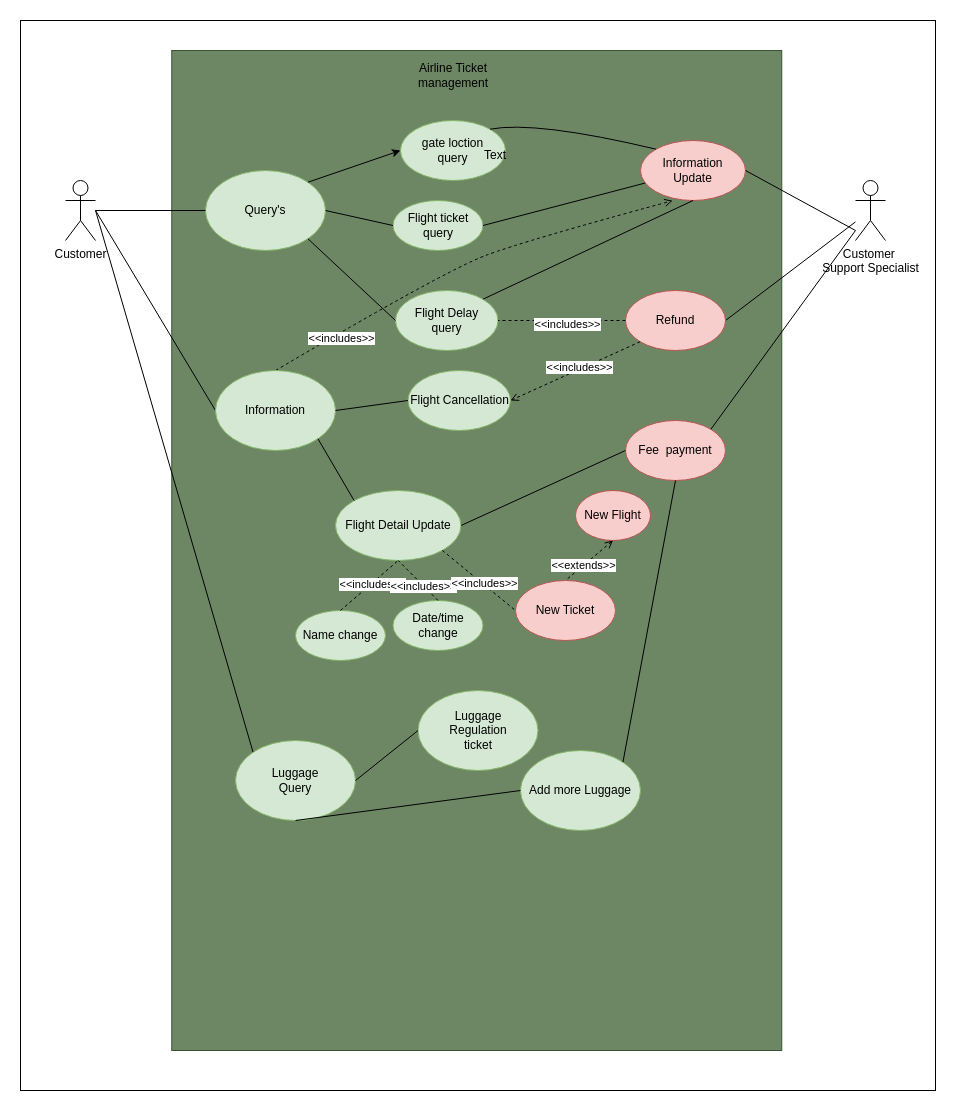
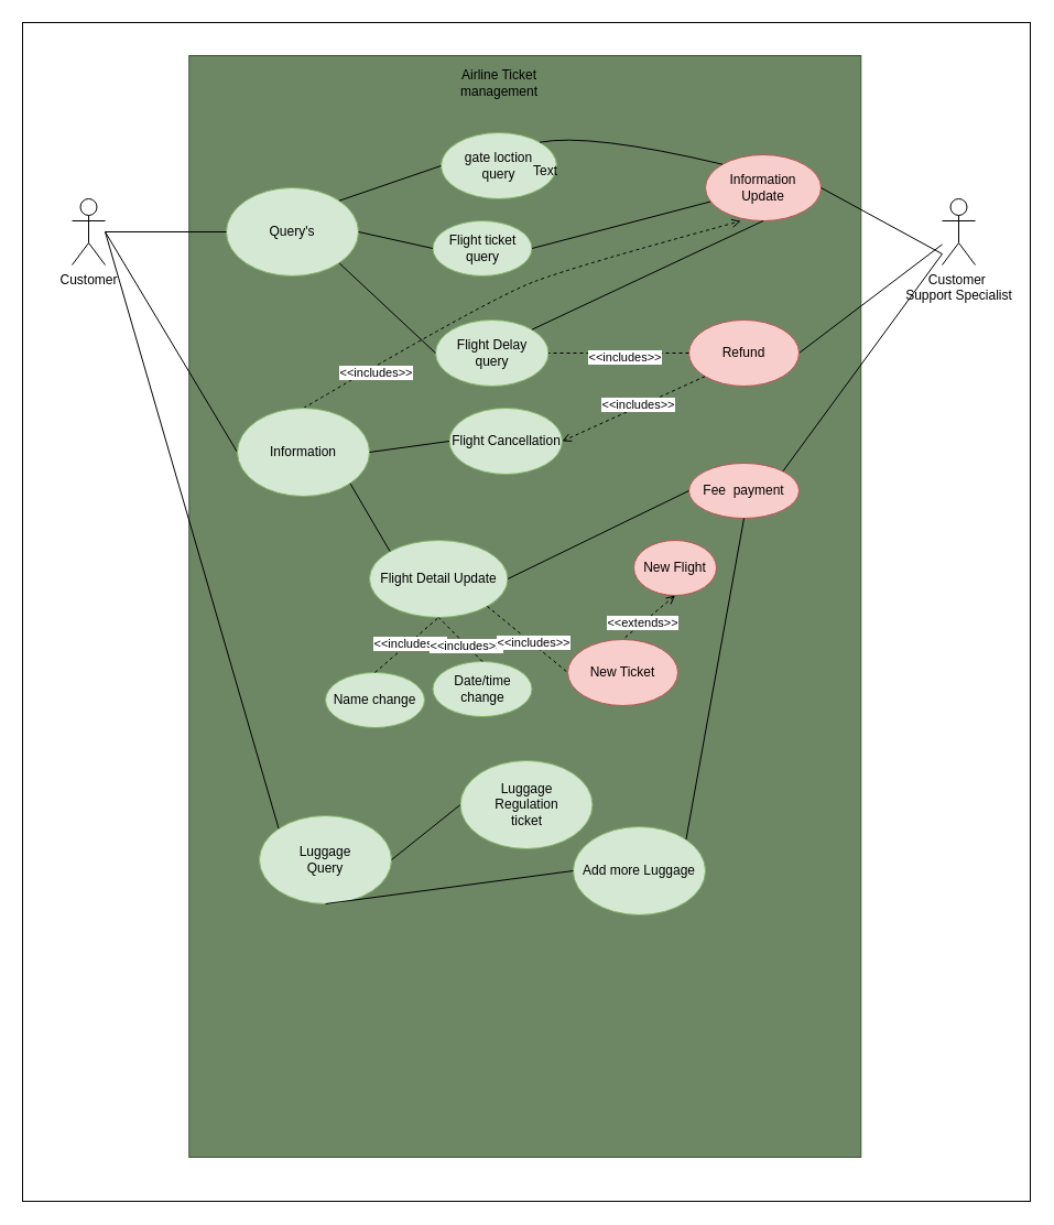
  <mxCell id="0" />
  <mxCell id="1" parent="0" />
  <mxCell id="2" value="" style="rounded=0;whiteSpace=wrap;html=1;" parent="1" vertex="1"><mxGeometry x="20" y="20" width="915" height="1070" as="geometry" /></mxCell>
  <mxCell id="3" value="" style="rounded=0;whiteSpace=wrap;html=1;fillColor=#6d8764;fontColor=#ffffff;strokeColor=#3A5431;" parent="1" vertex="1"><mxGeometry x="171.25" y="50" width="610" height="1000" as="geometry" /></mxCell>
  <mxCell id="4" value="" style="endArrow=open;dashed=1;html=1;rounded=0;entryX=0.306;entryY=1.003;entryDx=0;entryDy=0;entryPerimeter=0;exitX=0.5;exitY=0;exitDx=0;exitDy=0;curved=1;endFill=0;" parent="1" source="36" target="19" edge="1"><mxGeometry width="50" height="50" relative="1" as="geometry"><mxPoint x="335" y="330" as="sourcePoint" /><mxPoint x="385" y="280" as="targetPoint" /><Array as="points"><mxPoint x="445" y="270" /><mxPoint x="525" y="240" /></Array></mxGeometry></mxCell>
  <mxCell id="5" value="&amp;lt;&amp;lt;includes&amp;gt;&amp;gt;" style="edgeLabel;html=1;align=center;verticalAlign=middle;resizable=0;points=[];" parent="4" vertex="1" connectable="0"><mxGeometry x="-0.724" y="-2" relative="1" as="geometry"><mxPoint x="13" y="-4" as="offset" /></mxGeometry></mxCell>
  <mxCell id="6" value="Customer" style="shape=umlActor;verticalLabelPosition=bottom;verticalAlign=top;html=1;outlineConnect=0;" parent="1" vertex="1"><mxGeometry x="65" y="180" width="30" height="60" as="geometry" /></mxCell>
  <mxCell id="7" value="Customer&amp;nbsp;&lt;div&gt;Support Specialist&lt;/div&gt;" style="shape=umlActor;verticalLabelPosition=bottom;verticalAlign=top;html=1;outlineConnect=0;" parent="1" vertex="1"><mxGeometry x="855" y="180" width="30" height="60" as="geometry" /></mxCell>
  <mxCell id="8" value="&lt;div&gt;Query's&lt;/div&gt;" style="ellipse;whiteSpace=wrap;html=1;fillColor=#d5e8d4;strokeColor=#82b366;" parent="1" vertex="1"><mxGeometry x="205" y="170" width="120" height="80" as="geometry" /></mxCell>
  <mxCell id="9" value="" style="endArrow=none;html=1;rounded=0;entryX=0;entryY=0.5;entryDx=0;entryDy=0;" parent="1" source="6" target="8" edge="1"><mxGeometry width="50" height="50" relative="1" as="geometry"><mxPoint x="375" y="420" as="sourcePoint" /><mxPoint x="425" y="370" as="targetPoint" /></mxGeometry></mxCell>
  <mxCell id="10" value="Luggage&lt;div&gt;Query&lt;/div&gt;" style="ellipse;whiteSpace=wrap;html=1;fillColor=#d5e8d4;strokeColor=#82b366;" parent="1" vertex="1"><mxGeometry x="235" y="740" width="120" height="80" as="geometry" /></mxCell>
  <mxCell id="11" value="gate loction&lt;div&gt;query&lt;/div&gt;" style="ellipse;whiteSpace=wrap;html=1;fillColor=#d5e8d4;strokeColor=#82b366;" parent="1" vertex="1"><mxGeometry x="400" y="120" width="105" height="60" as="geometry" /></mxCell>
  <mxCell id="12" value="Flight ticket&lt;div&gt;query&lt;/div&gt;" style="ellipse;whiteSpace=wrap;html=1;fillColor=#d5e8d4;strokeColor=#82b366;" parent="1" vertex="1"><mxGeometry x="392.5" y="200" width="90" height="50" as="geometry" /></mxCell>
  <mxCell id="13" value="Name change" style="ellipse;whiteSpace=wrap;html=1;fillColor=#d5e8d4;strokeColor=#82b366;" parent="1" vertex="1"><mxGeometry x="295" y="610" width="90" height="50" as="geometry" /></mxCell>
  <mxCell id="14" value="Flight Detail Update" style="ellipse;whiteSpace=wrap;html=1;fillColor=#d5e8d4;strokeColor=#82b366;" parent="1" vertex="1"><mxGeometry x="335" y="490" width="125.5" height="70" as="geometry" /></mxCell>
- <mxCell id="15" value="" style="endArrow=classic;html=1;rounded=0;exitX=1;exitY=0;exitDx=0;exitDy=0;entryX=0;entryY=0.5;entryDx=0;entryDy=0;" parent="1" source="8" target="11" edge="1"><mxGeometry width="50" height="50" relative="1" as="geometry"><mxPoint x="375" y="420" as="sourcePoint" /><mxPoint x="425" y="370" as="targetPoint" /></mxGeometry></mxCell>
+ <mxCell id="15" value="" style="endArrow=none;html=1;rounded=0;exitX=1;exitY=0;exitDx=0;exitDy=0;entryX=0;entryY=0.5;entryDx=0;entryDy=0;" parent="1" source="8" target="11" edge="1"><mxGeometry width="50" height="50" relative="1" as="geometry"><mxPoint x="375" y="420" as="sourcePoint" /><mxPoint x="425" y="370" as="targetPoint" /></mxGeometry></mxCell>
  <mxCell id="16" value="" style="endArrow=none;html=1;rounded=0;exitX=1;exitY=0.5;exitDx=0;exitDy=0;entryX=0;entryY=0.5;entryDx=0;entryDy=0;" parent="1" source="8" target="12" edge="1"><mxGeometry width="50" height="50" relative="1" as="geometry"><mxPoint x="375" y="420" as="sourcePoint" /><mxPoint x="425" y="370" as="targetPoint" /></mxGeometry></mxCell>
  <mxCell id="17" value="Flight Delay&lt;div&gt;query&lt;/div&gt;" style="ellipse;whiteSpace=wrap;html=1;fillColor=#d5e8d4;strokeColor=#82b366;" parent="1" vertex="1"><mxGeometry x="395" y="290" width="102.5" height="60" as="geometry" /></mxCell>
  <mxCell id="18" value="" style="endArrow=none;html=1;rounded=0;exitX=1;exitY=1;exitDx=0;exitDy=0;entryX=0;entryY=0.5;entryDx=0;entryDy=0;" parent="1" source="8" target="17" edge="1"><mxGeometry width="50" height="50" relative="1" as="geometry"><mxPoint x="375" y="320" as="sourcePoint" /><mxPoint x="425" y="270" as="targetPoint" /></mxGeometry></mxCell>
  <mxCell id="19" value="Information&lt;div&gt;Update&lt;/div&gt;" style="ellipse;whiteSpace=wrap;html=1;fillColor=#f8cecc;strokeColor=#b85450;" parent="1" vertex="1"><mxGeometry x="640" y="140" width="105" height="60" as="geometry" /></mxCell>
  <mxCell id="20" value="" style="endArrow=none;html=1;rounded=0;exitX=1;exitY=0.5;exitDx=0;exitDy=0;" parent="1" source="19" edge="1"><mxGeometry width="50" height="50" relative="1" as="geometry"><mxPoint x="555" y="300" as="sourcePoint" /><mxPoint x="855" y="230" as="targetPoint" /></mxGeometry></mxCell>
  <mxCell id="21" value="" style="endArrow=none;html=1;rounded=0;exitX=1;exitY=0;exitDx=0;exitDy=0;entryX=0;entryY=0;entryDx=0;entryDy=0;curved=1;" parent="1" source="11" target="19" edge="1"><mxGeometry width="50" height="50" relative="1" as="geometry"><mxPoint x="508" y="235" as="sourcePoint" /><mxPoint x="603" y="200" as="targetPoint" /><Array as="points"><mxPoint x="535" y="120" /></Array></mxGeometry></mxCell>
  <mxCell id="22" value="New Ticket" style="ellipse;whiteSpace=wrap;html=1;fillColor=#f8cecc;strokeColor=#b85450;" parent="1" vertex="1"><mxGeometry x="515" y="580" width="100" height="60" as="geometry" /></mxCell>
  <mxCell id="23" value="" style="endArrow=none;html=1;rounded=0;exitX=1;exitY=0.5;exitDx=0;exitDy=0;" parent="1" source="28" target="7" edge="1"><mxGeometry width="50" height="50" relative="1" as="geometry"><mxPoint x="770" y="275" as="sourcePoint" /><mxPoint x="535" y="220" as="targetPoint" /></mxGeometry></mxCell>
  <mxCell id="24" value="New Flight" style="ellipse;whiteSpace=wrap;html=1;fillColor=#f8cecc;strokeColor=#b85450;" parent="1" vertex="1"><mxGeometry x="575" y="490" width="75" height="50" as="geometry" /></mxCell>
  <mxCell id="25" value="" style="endArrow=none;dashed=1;html=1;rounded=0;exitX=0.5;exitY=1;exitDx=0;exitDy=0;entryX=0.5;entryY=0;entryDx=0;entryDy=0;endFill=1;startArrow=open;startFill=0;" parent="1" source="24" target="22" edge="1"><mxGeometry width="50" height="50" relative="1" as="geometry"><mxPoint x="485" y="270" as="sourcePoint" /><mxPoint x="535" y="220" as="targetPoint" /></mxGeometry></mxCell>
  <mxCell id="26" value="&amp;lt;&amp;lt;extends&amp;gt;&amp;gt;" style="edgeLabel;html=1;align=center;verticalAlign=middle;resizable=0;points=[];" parent="25" vertex="1" connectable="0"><mxGeometry x="0.259" y="-1" relative="1" as="geometry"><mxPoint as="offset" /></mxGeometry></mxCell>
  <mxCell id="27" value="" style="endArrow=none;html=1;rounded=0;exitX=1;exitY=0;exitDx=0;exitDy=0;entryX=0.5;entryY=1;entryDx=0;entryDy=0;" parent="1" source="17" target="19" edge="1"><mxGeometry width="50" height="50" relative="1" as="geometry"><mxPoint x="515" y="264" as="sourcePoint" /><mxPoint x="597" y="220" as="targetPoint" /></mxGeometry></mxCell>
  <mxCell id="28" value="Refund" style="ellipse;whiteSpace=wrap;html=1;fillColor=#f8cecc;strokeColor=#b85450;" parent="1" vertex="1"><mxGeometry x="625" y="290" width="100" height="60" as="geometry" /></mxCell>
  <mxCell id="29" value="Flight Cancellation" style="ellipse;whiteSpace=wrap;html=1;fillColor=#d5e8d4;strokeColor=#82b366;" parent="1" vertex="1"><mxGeometry x="407.5" y="370" width="102.5" height="60" as="geometry" /></mxCell>
  <mxCell id="30" value="" style="endArrow=none;html=1;rounded=0;exitX=1;exitY=0.5;exitDx=0;exitDy=0;" parent="1" source="12" target="19" edge="1"><mxGeometry width="50" height="50" relative="1" as="geometry"><mxPoint x="485" y="350" as="sourcePoint" /><mxPoint x="535" y="300" as="targetPoint" /></mxGeometry></mxCell>
  <mxCell id="31" value="" style="endArrow=none;dashed=1;html=1;rounded=0;exitX=0;exitY=0.5;exitDx=0;exitDy=0;entryX=1;entryY=0.5;entryDx=0;entryDy=0;" parent="1" source="28" target="17" edge="1"><mxGeometry width="50" height="50" relative="1" as="geometry"><mxPoint x="485" y="350" as="sourcePoint" /><mxPoint x="535" y="300" as="targetPoint" /></mxGeometry></mxCell>
  <mxCell id="32" value="&amp;lt;&amp;lt;includes&amp;gt;&amp;gt;" style="edgeLabel;html=1;align=center;verticalAlign=middle;resizable=0;points=[];" parent="31" vertex="1" connectable="0"><mxGeometry x="-0.331" y="1" relative="1" as="geometry"><mxPoint x="-16" y="2" as="offset" /></mxGeometry></mxCell>
  <mxCell id="33" value="" style="endArrow=open;dashed=1;html=1;rounded=0;exitX=0;exitY=1;exitDx=0;exitDy=0;entryX=1;entryY=0.5;entryDx=0;entryDy=0;endFill=0;startFill=0;startArrow=none;" parent="1" source="28" target="29" edge="1"><mxGeometry width="50" height="50" relative="1" as="geometry"><mxPoint x="616" y="390" as="sourcePoint" /><mxPoint x="505" y="380" as="targetPoint" /></mxGeometry></mxCell>
  <mxCell id="34" value="&amp;lt;&amp;lt;includes&amp;gt;&amp;gt;" style="edgeLabel;html=1;align=center;verticalAlign=middle;resizable=0;points=[];" parent="33" vertex="1" connectable="0"><mxGeometry x="-0.072" y="-2" relative="1" as="geometry"><mxPoint as="offset" /></mxGeometry></mxCell>
  <mxCell id="35" value="" style="endArrow=none;html=1;rounded=0;entryX=0;entryY=0.5;entryDx=0;entryDy=0;" parent="1" target="36" edge="1"><mxGeometry width="50" height="50" relative="1" as="geometry"><mxPoint x="95" y="210" as="sourcePoint" /><mxPoint x="215" y="350" as="targetPoint" /></mxGeometry></mxCell>
  <mxCell id="36" value="&lt;span style=&quot;background-color: transparent; color: light-dark(rgb(0, 0, 0), rgb(255, 255, 255));&quot;&gt;Information&lt;/span&gt;" style="ellipse;whiteSpace=wrap;html=1;fillColor=#d5e8d4;strokeColor=#82b366;" parent="1" vertex="1"><mxGeometry x="215" y="370" width="120" height="80" as="geometry" /></mxCell>
  <mxCell id="37" value="" style="endArrow=none;html=1;rounded=0;exitX=1;exitY=0.5;exitDx=0;exitDy=0;entryX=0;entryY=0.5;entryDx=0;entryDy=0;" parent="1" source="36" target="29" edge="1"><mxGeometry width="50" height="50" relative="1" as="geometry"><mxPoint x="335" y="410" as="sourcePoint" /><mxPoint x="385" y="360" as="targetPoint" /></mxGeometry></mxCell>
  <mxCell id="38" value="" style="endArrow=none;dashed=1;html=1;rounded=0;entryX=0.5;entryY=1;entryDx=0;entryDy=0;exitX=0.5;exitY=0;exitDx=0;exitDy=0;" parent="1" source="13" target="14" edge="1"><mxGeometry width="50" height="50" relative="1" as="geometry"><mxPoint x="690.5" y="410" as="sourcePoint" /><mxPoint x="740.5" y="360" as="targetPoint" /></mxGeometry></mxCell>
  <mxCell id="39" value="&amp;lt;&amp;lt;includes&amp;gt;&amp;gt;" style="edgeLabel;html=1;align=center;verticalAlign=middle;resizable=0;points=[];" parent="38" vertex="1" connectable="0"><mxGeometry x="0.262" relative="1" as="geometry"><mxPoint x="-5" y="5" as="offset" /></mxGeometry></mxCell>
  <mxCell id="40" value="Date/time change" style="ellipse;whiteSpace=wrap;html=1;fillColor=#d5e8d4;strokeColor=#82b366;" parent="1" vertex="1"><mxGeometry x="392.5" y="600" width="90" height="50" as="geometry" /></mxCell>
  <mxCell id="41" value="" style="endArrow=none;dashed=1;html=1;rounded=0;entryX=0.5;entryY=1;entryDx=0;entryDy=0;exitX=0.5;exitY=0;exitDx=0;exitDy=0;" parent="1" source="40" target="14" edge="1"><mxGeometry width="50" height="50" relative="1" as="geometry"><mxPoint x="690.5" y="410" as="sourcePoint" /><mxPoint x="740.5" y="360" as="targetPoint" /></mxGeometry></mxCell>
  <mxCell id="42" value="&amp;lt;&amp;lt;includes&amp;gt;&amp;gt;" style="edgeLabel;html=1;align=center;verticalAlign=middle;resizable=0;points=[];" parent="41" vertex="1" connectable="0"><mxGeometry x="-0.302" relative="1" as="geometry"><mxPoint x="-1" as="offset" /></mxGeometry></mxCell>
  <mxCell id="43" value="" style="endArrow=none;html=1;rounded=0;entryX=1;entryY=1;entryDx=0;entryDy=0;exitX=0;exitY=0;exitDx=0;exitDy=0;" parent="1" source="14" target="36" edge="1"><mxGeometry width="50" height="50" relative="1" as="geometry"><mxPoint x="465" y="530" as="sourcePoint" /><mxPoint x="515" y="480" as="targetPoint" /></mxGeometry></mxCell>
- <mxCell id="44" value="Fee&amp;nbsp; payment" style="ellipse;whiteSpace=wrap;html=1;fillColor=#f8cecc;strokeColor=#b85450;" parent="1" vertex="1"><mxGeometry x="625" y="420" width="100" height="60" as="geometry" /></mxCell>
+ <mxCell id="44" value="Fee&amp;nbsp; payment" style="ellipse;whiteSpace=wrap;html=1;fillColor=#f8cecc;strokeColor=#b85450;" parent="1" vertex="1"><mxGeometry x="625" y="420" width="100" height="50" as="geometry" /></mxCell>
  <mxCell id="45" value="" style="endArrow=none;dashed=1;html=1;rounded=0;exitX=1;exitY=1;exitDx=0;exitDy=0;entryX=0;entryY=0.5;entryDx=0;entryDy=0;" parent="1" source="14" target="22" edge="1"><mxGeometry width="50" height="50" relative="1" as="geometry"><mxPoint x="465" y="530" as="sourcePoint" /><mxPoint x="515" y="480" as="targetPoint" /></mxGeometry></mxCell>
  <mxCell id="46" value="&amp;lt;&amp;lt;includes&amp;gt;&amp;gt;" style="edgeLabel;html=1;align=center;verticalAlign=middle;resizable=0;points=[];" parent="45" vertex="1" connectable="0"><mxGeometry x="0.13" y="1" relative="1" as="geometry"><mxPoint as="offset" /></mxGeometry></mxCell>
  <mxCell id="47" value="" style="endArrow=none;html=1;rounded=0;exitX=1;exitY=0.5;exitDx=0;exitDy=0;entryX=0;entryY=0.5;entryDx=0;entryDy=0;" parent="1" source="14" target="44" edge="1"><mxGeometry width="50" height="50" relative="1" as="geometry"><mxPoint x="465" y="530" as="sourcePoint" /><mxPoint x="515" y="480" as="targetPoint" /></mxGeometry></mxCell>
  <mxCell id="48" value="Add more Luggage" style="ellipse;whiteSpace=wrap;html=1;fillColor=#d5e8d4;strokeColor=#82b366;" parent="1" vertex="1"><mxGeometry x="520" y="750" width="120" height="80" as="geometry" /></mxCell>
  <mxCell id="49" value="" style="endArrow=none;html=1;rounded=0;entryX=0.5;entryY=1;entryDx=0;entryDy=0;exitX=1;exitY=0;exitDx=0;exitDy=0;" parent="1" source="48" target="44" edge="1"><mxGeometry width="50" height="50" relative="1" as="geometry"><mxPoint x="465" y="740" as="sourcePoint" /><mxPoint x="515" y="690" as="targetPoint" /></mxGeometry></mxCell>
  <mxCell id="50" value="" style="endArrow=none;html=1;rounded=0;entryX=0;entryY=0;entryDx=0;entryDy=0;" parent="1" target="10" edge="1"><mxGeometry width="50" height="50" relative="1" as="geometry"><mxPoint x="95" y="210" as="sourcePoint" /><mxPoint x="225" y="420" as="targetPoint" /></mxGeometry></mxCell>
  <mxCell id="51" value="Text" style="text;html=1;align=center;verticalAlign=middle;whiteSpace=wrap;rounded=0;" parent="1" vertex="1"><mxGeometry x="465" y="140" width="60" height="30" as="geometry" /></mxCell>
  <mxCell id="52" value="Airline Ticket management" style="text;html=1;align=center;verticalAlign=middle;whiteSpace=wrap;rounded=0;" parent="1" vertex="1"><mxGeometry x="422.5" y="60" width="60" height="30" as="geometry" /></mxCell>
  <mxCell id="53" value="" style="endArrow=none;html=1;rounded=0;exitX=1;exitY=0;exitDx=0;exitDy=0;" parent="1" source="44" edge="1"><mxGeometry width="50" height="50" relative="1" as="geometry"><mxPoint x="765" y="370" as="sourcePoint" /><mxPoint x="855" y="230" as="targetPoint" /></mxGeometry></mxCell>
  <mxCell id="54" value="" style="endArrow=none;html=1;rounded=0;exitX=0.5;exitY=1;exitDx=0;exitDy=0;entryX=0;entryY=0.5;entryDx=0;entryDy=0;" edge="1" parent="1" source="10" target="48"><mxGeometry width="50" height="50" relative="1" as="geometry"><mxPoint x="395" y="930" as="sourcePoint" /><mxPoint x="445" y="880" as="targetPoint" /></mxGeometry></mxCell>
  <mxCell id="55" value="Luggage&lt;div&gt;Regulation&lt;/div&gt;&lt;div&gt;ticket&lt;/div&gt;" style="ellipse;whiteSpace=wrap;html=1;fillColor=#d5e8d4;strokeColor=#82b366;" vertex="1" parent="1"><mxGeometry x="417.5" y="690" width="120" height="80" as="geometry" /></mxCell>
  <mxCell id="56" value="" style="endArrow=none;html=1;rounded=0;exitX=1;exitY=0.5;exitDx=0;exitDy=0;entryX=0;entryY=0.5;entryDx=0;entryDy=0;" edge="1" parent="1" source="10" target="55"><mxGeometry width="50" height="50" relative="1" as="geometry"><mxPoint x="395" y="630" as="sourcePoint" /><mxPoint x="445" y="580" as="targetPoint" /></mxGeometry></mxCell>
